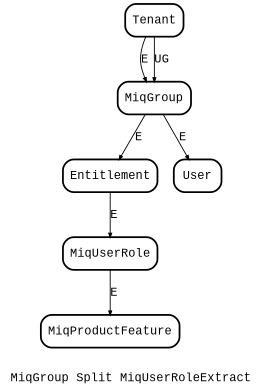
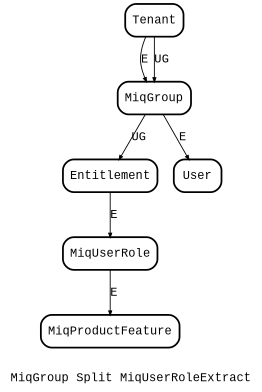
  digraph {
    fontname="Liberation Mono"
    label="MiqGroup Split MiqUserRoleExtract"
    style=rounded
    node [fillcolor="#ffffff" fontname="Liberation Mono" penwidth=2 shape=Mrecord style=filled]
    edge [arrowsize=0.5 fontname="Liberation Mono"]
    Tenant
    MiqGroup
    Entitlement
    User
    MiqUserRole
    MiqProductFeature
    Tenant -> MiqGroup [label=E]
    Tenant -> MiqGroup [label=UG]
-   MiqGroup -> Entitlement [label=E]
+   MiqGroup -> Entitlement [label=UG]
    MiqGroup -> User [label=E]
    Entitlement -> MiqUserRole [label=E]
    MiqUserRole -> MiqProductFeature [label=E]
  }
